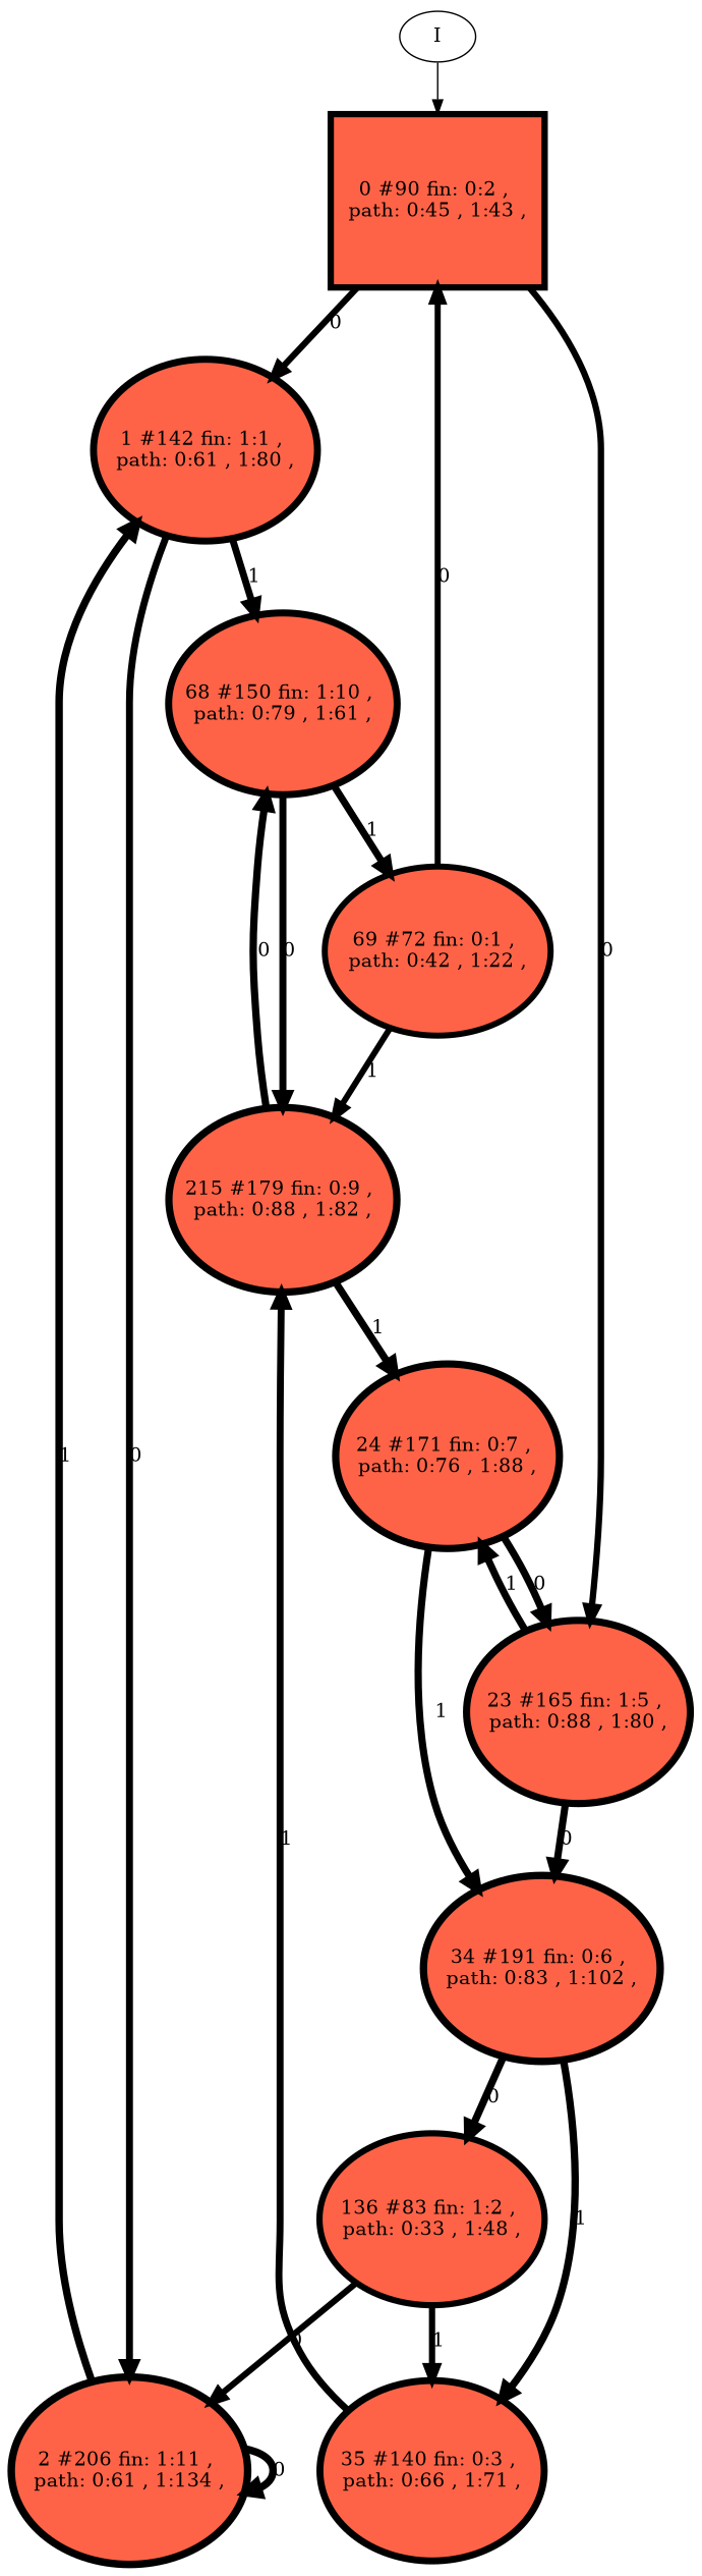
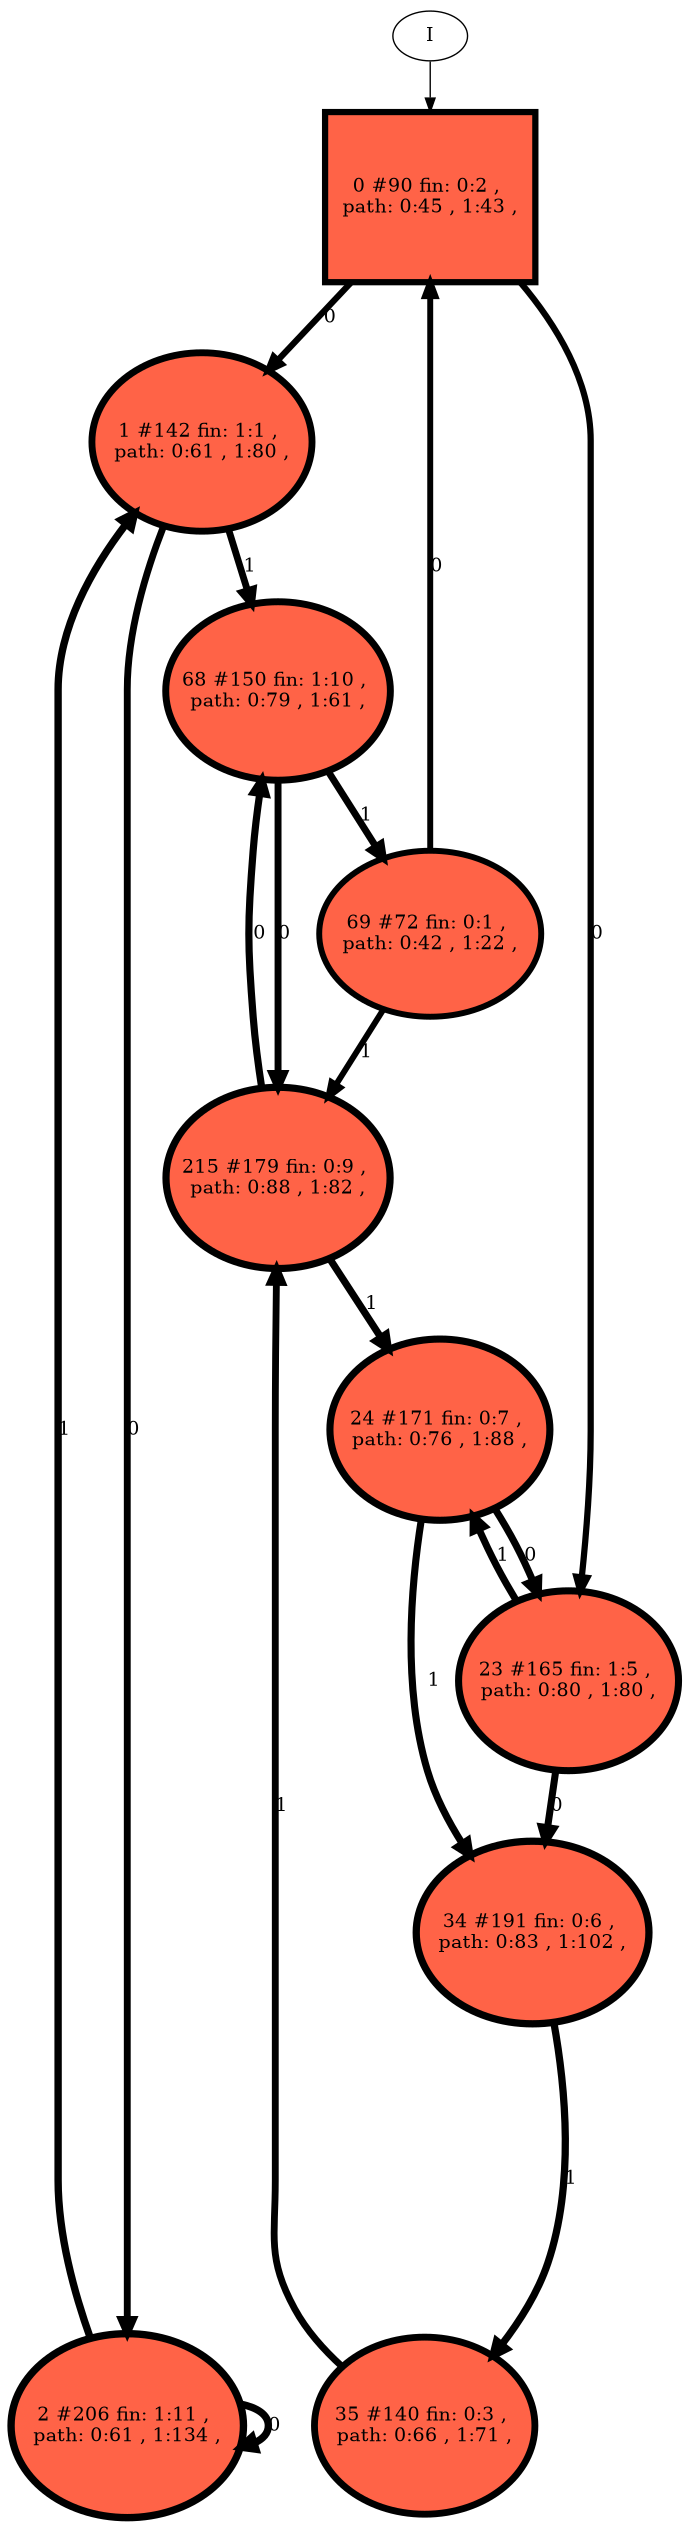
  digraph {
    node [fillcolor=tomato style=filled]
    edge [penwidth=4.51086]
    n1 [height=1.70672 label="0 #90 fin: 0:2 , \n path: 0:45 , 1:43 , " penwidth=4.51086 shape=box width=1.70672]
    n2 [height=1.78555 label="1 #142 fin: 1:1 , \n path: 0:61 , 1:80 , " penwidth=4.96284 width=1.78555]
-   n3 [height=1.81025 label="23 #165 fin: 1:5 , \n path: 0:88 , 1:80 , " penwidth=5.11199 width=1.81025]
+   n3 [height=1.81025 label="23 #165 fin: 1:5 , \n path: 0:80 , 1:80 , " penwidth=5.11199 width=1.81025]
    n4 [height=1.79464 label="68 #150 fin: 1:10 , \n path: 0:79 , 1:61 , " penwidth=5.01728 width=1.79464]
    n5 [height=1.84573 label="2 #206 fin: 1:11 , \n path: 0:61 , 1:134 , " penwidth=5.33272 width=1.84573]
    n6 [height=1.81604 label="24 #171 fin: 0:7 , \n path: 0:76 , 1:88 , " penwidth=5.14749 width=1.81604]
    n7 [height=1.83378 label="34 #191 fin: 0:6 , \n path: 0:83 , 1:102 , " penwidth=5.2575 width=1.83378]
    I [fillcolor="" style=""]
    n9 [height=1.66591 label="69 #72 fin: 0:1 , \n path: 0:42 , 1:22 , " penwidth=4.29046 width=1.66591]
    n10 [height=1.82341 label="215 #179 fin: 0:9 , \n path: 0:88 , 1:82 , " penwidth=5.19296 width=1.82341]
    n11 [height=1.78318 label="35 #140 fin: 0:3 , \n path: 0:66 , 1:71 , " penwidth=4.94876 width=1.78318]
-   n12 [height=1.69209 label="136 #83 fin: 1:2 , \n path: 0:33 , 1:48 , " penwidth=4.43082 width=1.69209]
    n1 -> n2 [label="0 "]
    n1 -> n3 [label="0 "]
    n2 -> n4 [label="1 " penwidth=4.96284]
    n2 -> n5 [label="0 " penwidth=4.96284]
    n3 -> n6 [label="1 " penwidth=5.11199]
    n3 -> n7 [label="0 " penwidth=5.11199]
    n4 -> n9 [label="1 " penwidth=5.01728]
    n4 -> n10 [label="0 " penwidth=5.01728]
    n5 -> n2 [label="1 " penwidth=5.33272]
    n5 -> n5 [label="0 " penwidth=5.33272]
    n6 -> n3 [label="0 " penwidth=5.14749]
    n6 -> n7 [label="1 " penwidth=5.14749]
    n7 -> n11 [label="1 " penwidth=5.2575]
-   n7 -> n12 [label="0 " penwidth=5.2575]
    I -> n1 [penwidth=""]
    n9 -> n1 [label="0 " penwidth=4.29046]
    n9 -> n10 [label="1 " penwidth=4.29046]
    n10 -> n4 [label="0 " penwidth=5.19296]
    n10 -> n6 [label="1 " penwidth=5.19296]
    n11 -> n10 [label="1 " penwidth=4.94876]
-   n12 -> n5 [label="0 " penwidth=4.43082]
-   n12 -> n11 [label="1 " penwidth=4.43082]
  }
